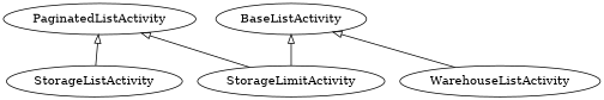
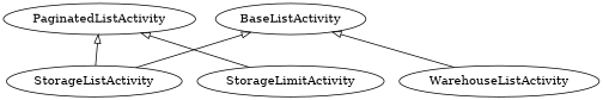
  digraph {
    rankdir=BT
    edge [arrowhead=onormal]
    StorageLimitActivity
    PaginatedListActivity
    StorageListActivity
    BaseListActivity
    WarehouseListActivity
    StorageLimitActivity -> PaginatedListActivity
    StorageListActivity -> PaginatedListActivity
-   StorageLimitActivity -> BaseListActivity
+   StorageListActivity -> BaseListActivity
    WarehouseListActivity -> BaseListActivity
  }
